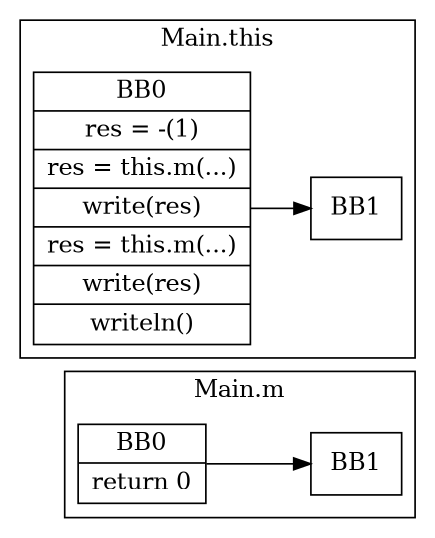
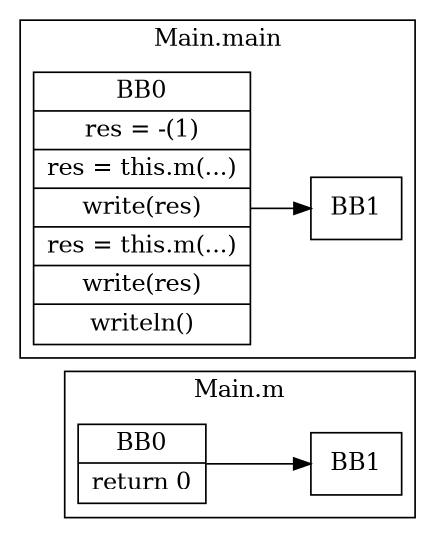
  digraph {
    rankdir=LR
    node [shape=record]
    n1 [label="BB0|return 0"]
    n2 [label=BB1]
    n3 [label="BB0|res = -(1)|res = this.m(...)|write(res)|res = this.m(...)|write(res)|writeln()"]
    n4 [label=BB1]
    subgraph cluster_1 {
      label="Main.m"
      n1
      n2
    }
    subgraph cluster_2 {
-     label="Main.this"
+     label="Main.main"
      n3
      n4
    }
    n1 -> n2
    n3 -> n4
  }
